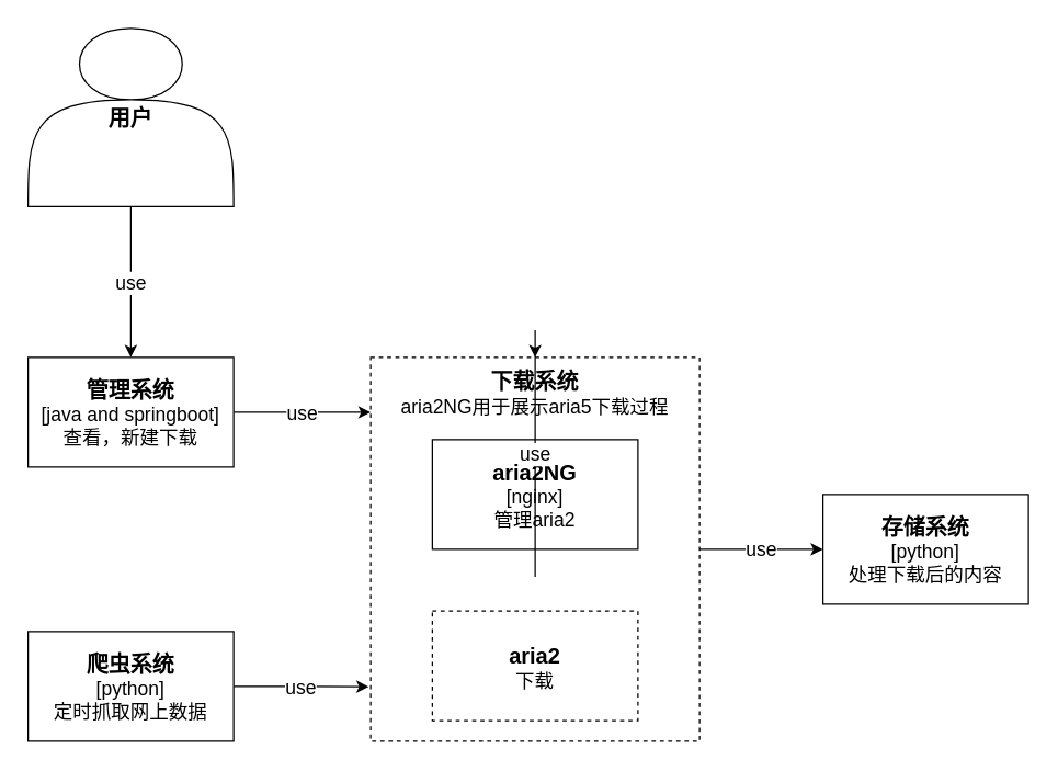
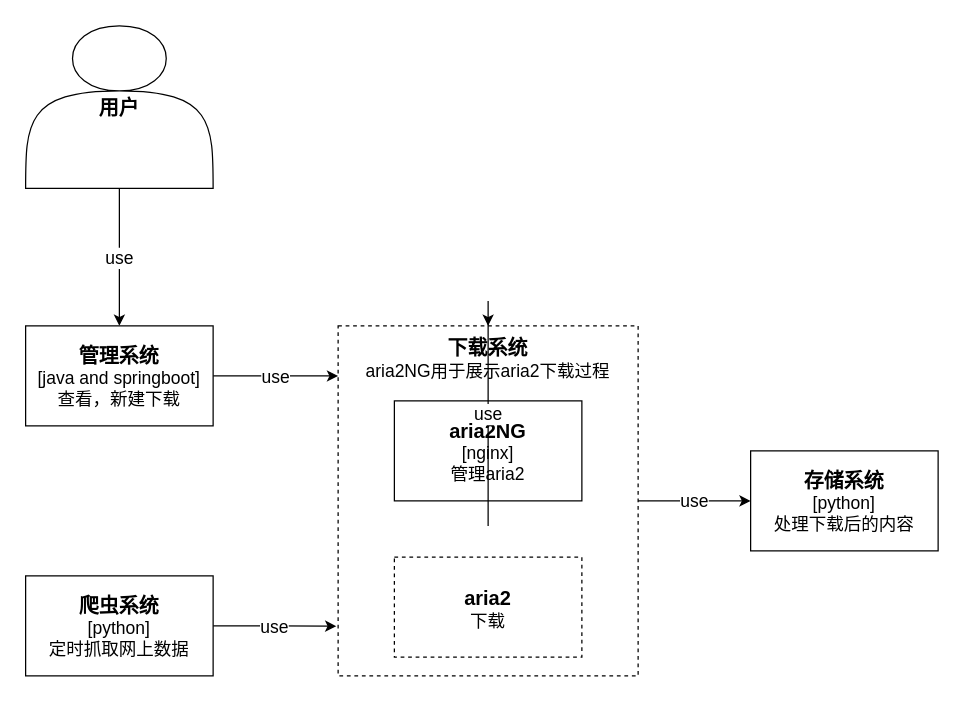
  <mxCell id="0" />
  <mxCell id="1" parent="0" />
  <mxCell id="2" value="use" style="edgeStyle=orthogonalEdgeStyle;rounded=0;orthogonalLoop=1;jettySize=auto;html=1;exitX=0.5;exitY=1;exitDx=0;exitDy=0;entryX=0.5;entryY=0;entryDx=0;entryDy=0;fontSize=14;spacingTop=2;" edge="1" parent="1" source="3" target="5"><mxGeometry relative="1" as="geometry" /></mxCell>
  <mxCell id="3" value="&lt;font style=&quot;font-size: 16px&quot;&gt;&lt;b&gt;用户&lt;/b&gt;&lt;br&gt;&lt;/font&gt;" style="shape=actor;whiteSpace=wrap;html=1;verticalAlign=middle;spacingTop=2;" vertex="1" parent="1"><mxGeometry x="20" y="20" width="150" height="130" as="geometry" /></mxCell>
  <mxCell id="4" value="use" style="edgeStyle=orthogonalEdgeStyle;rounded=0;orthogonalLoop=1;jettySize=auto;html=1;entryX=0;entryY=0.143;entryDx=0;entryDy=0;entryPerimeter=0;fontSize=14;spacingTop=2;" edge="1" parent="1" source="5" target="9"><mxGeometry relative="1" as="geometry" /></mxCell>
  <mxCell id="5" value="&lt;font&gt;&lt;span style=&quot;font-weight: bold ; font-size: 16px&quot;&gt;管理系统&lt;/span&gt;&lt;br&gt;&lt;font style=&quot;font-size: 14px&quot;&gt;[java and springboot]&lt;br&gt;&lt;/font&gt;查看，新建下载&lt;br&gt;&lt;/font&gt;" style="rounded=0;whiteSpace=wrap;html=1;fontSize=14;verticalAlign=middle;spacingTop=2;" vertex="1" parent="1"><mxGeometry x="20" y="260" width="150" height="80" as="geometry" /></mxCell>
  <mxCell id="6" value="use" style="edgeStyle=orthogonalEdgeStyle;rounded=0;orthogonalLoop=1;jettySize=auto;html=1;exitX=1;exitY=0.5;exitDx=0;exitDy=0;entryX=-0.006;entryY=0.858;entryDx=0;entryDy=0;entryPerimeter=0;fontSize=14;spacingTop=2;" edge="1" parent="1" source="7" target="9"><mxGeometry relative="1" as="geometry" /></mxCell>
  <mxCell id="7" value="&lt;b&gt;&lt;font style=&quot;font-size: 16px&quot;&gt;爬虫系统&lt;/font&gt;&lt;/b&gt;&lt;br&gt;[python]&lt;br&gt;定时抓取网上数据" style="rounded=0;whiteSpace=wrap;html=1;fontSize=14;verticalAlign=middle;spacingTop=2;" vertex="1" parent="1"><mxGeometry x="20" y="460" width="150" height="80" as="geometry" /></mxCell>
  <mxCell id="8" value="" style="group;spacingTop=2;" vertex="1" connectable="0" parent="1"><mxGeometry x="270" y="260" width="240" height="280" as="geometry" /></mxCell>
- <mxCell id="9" value="&lt;font style=&quot;font-size: 16px&quot;&gt;&lt;b&gt;下载系统&lt;/b&gt;&lt;/font&gt;&lt;br&gt;aria2NG用于展示aria5下载过程" style="rounded=0;whiteSpace=wrap;html=1;fontSize=14;verticalAlign=top;dashed=1;spacingTop=2;spacing=2;spacingBottom=0;" vertex="1" parent="8"><mxGeometry width="240" height="280" as="geometry" /></mxCell>
+ <mxCell id="9" value="&lt;font style=&quot;font-size: 16px&quot;&gt;&lt;b&gt;下载系统&lt;/b&gt;&lt;/font&gt;&lt;br&gt;aria2NG用于展示aria2下载过程" style="rounded=0;whiteSpace=wrap;html=1;fontSize=14;verticalAlign=top;dashed=1;spacingTop=2;spacing=2;spacingBottom=0;" vertex="1" parent="8"><mxGeometry width="240" height="280" as="geometry" /></mxCell>
  <mxCell id="10" value="&lt;font&gt;&lt;b&gt;&lt;font style=&quot;font-size: 16px&quot;&gt;aria2NG&lt;/font&gt;&lt;/b&gt;&lt;br&gt;[nginx]&lt;br&gt;管理aria2&lt;br&gt;&lt;/font&gt;" style="rounded=0;whiteSpace=wrap;html=1;verticalAlign=middle;fontSize=14;spacingTop=2;" vertex="1" parent="8"><mxGeometry x="45" y="60" width="150" height="80" as="geometry" /></mxCell>
  <mxCell id="11" value="&lt;font style=&quot;font-size: 16px&quot;&gt;&lt;b&gt;aria2&lt;br&gt;&lt;/b&gt;&lt;/font&gt;下载" style="rounded=0;whiteSpace=wrap;html=1;verticalAlign=middle;fontSize=14;spacingTop=2;dashed=1;" vertex="1" parent="8"><mxGeometry x="45" y="184.997" width="150" height="80" as="geometry" /></mxCell>
  <mxCell id="12" value="use" style="edgeStyle=orthogonalEdgeStyle;rounded=0;orthogonalLoop=1;jettySize=auto;html=1;fontSize=14;spacingTop=2;" edge="1" parent="8" source="10" target="9"><mxGeometry relative="1" as="geometry" /></mxCell>
  <mxCell id="13" value="&lt;font&gt;&lt;span style=&quot;font-weight: bold ; font-size: 16px&quot;&gt;存储系统&lt;/span&gt;&lt;br&gt;&lt;font style=&quot;font-size: 14px&quot;&gt;[python]&lt;br&gt;&lt;/font&gt;处理下载后的内容&lt;br&gt;&lt;/font&gt;" style="rounded=0;whiteSpace=wrap;html=1;fontSize=14;verticalAlign=middle;spacingTop=2;" vertex="1" parent="1"><mxGeometry x="600" y="360" width="150" height="80" as="geometry" /></mxCell>
  <mxCell id="14" value="use" style="edgeStyle=orthogonalEdgeStyle;rounded=0;orthogonalLoop=1;jettySize=auto;html=1;exitX=1;exitY=0.5;exitDx=0;exitDy=0;entryX=0;entryY=0.5;entryDx=0;entryDy=0;fontSize=14;" edge="1" parent="1" source="9" target="13"><mxGeometry relative="1" as="geometry" /></mxCell>
